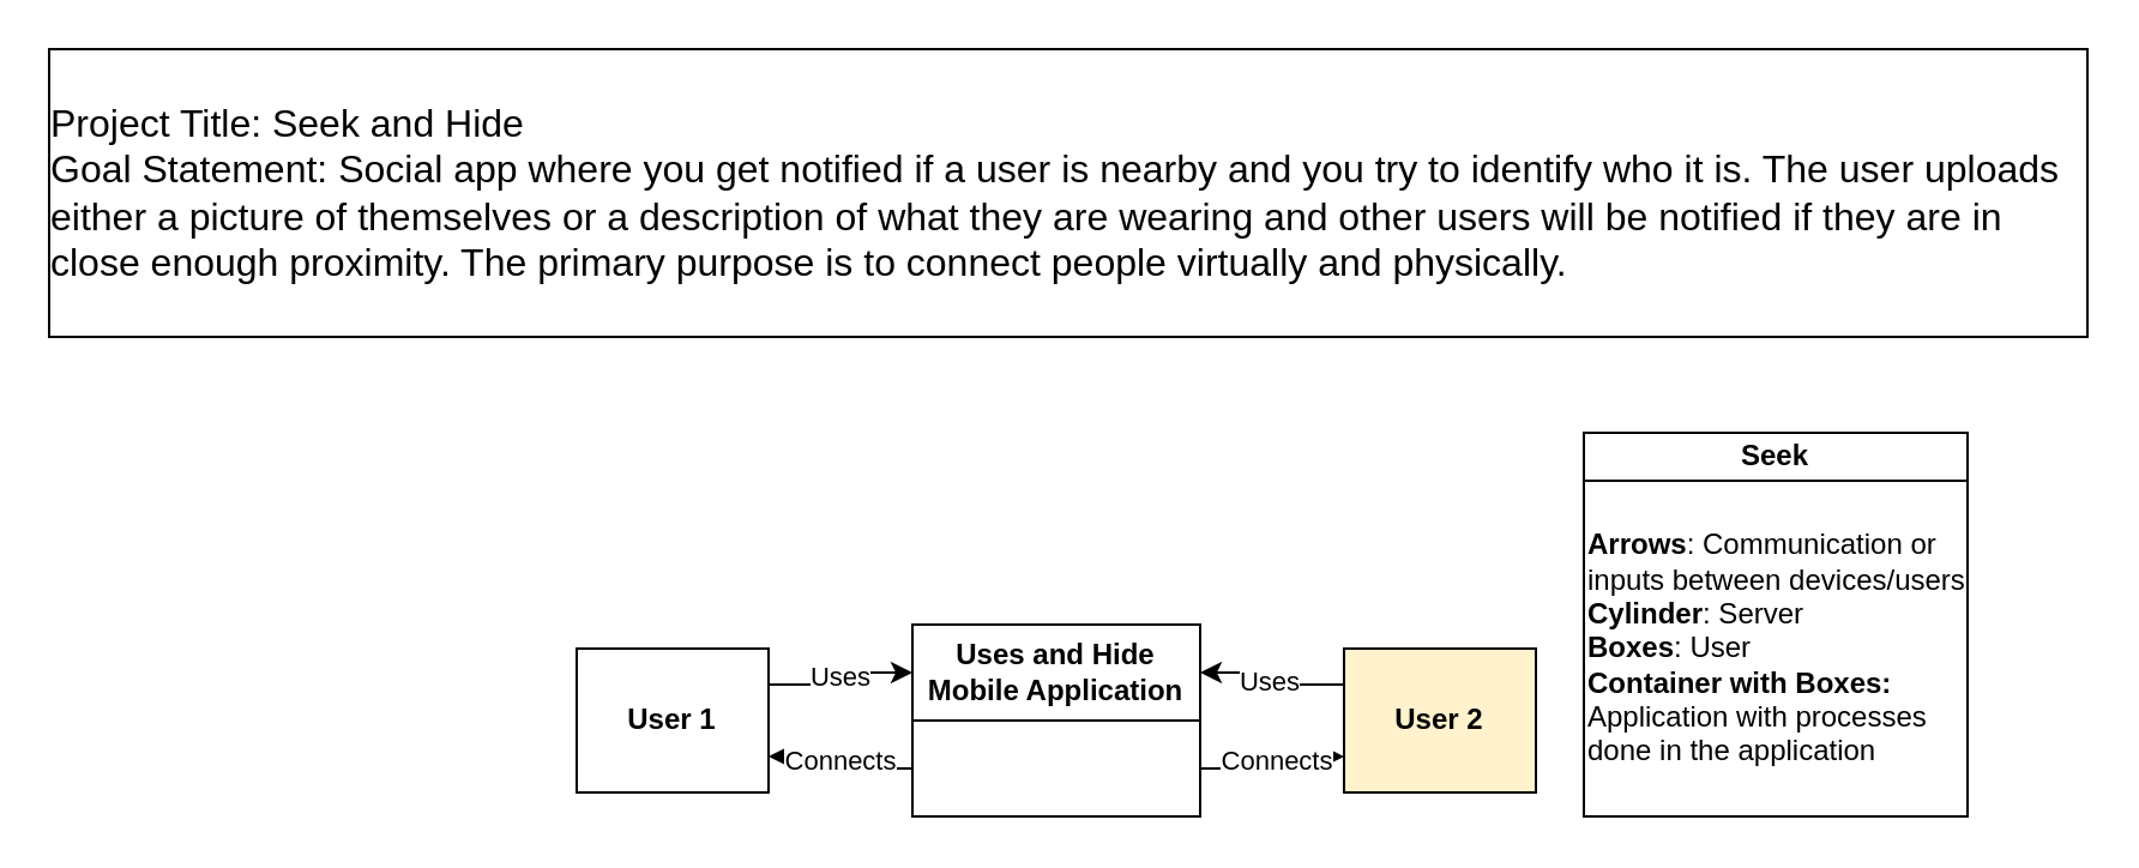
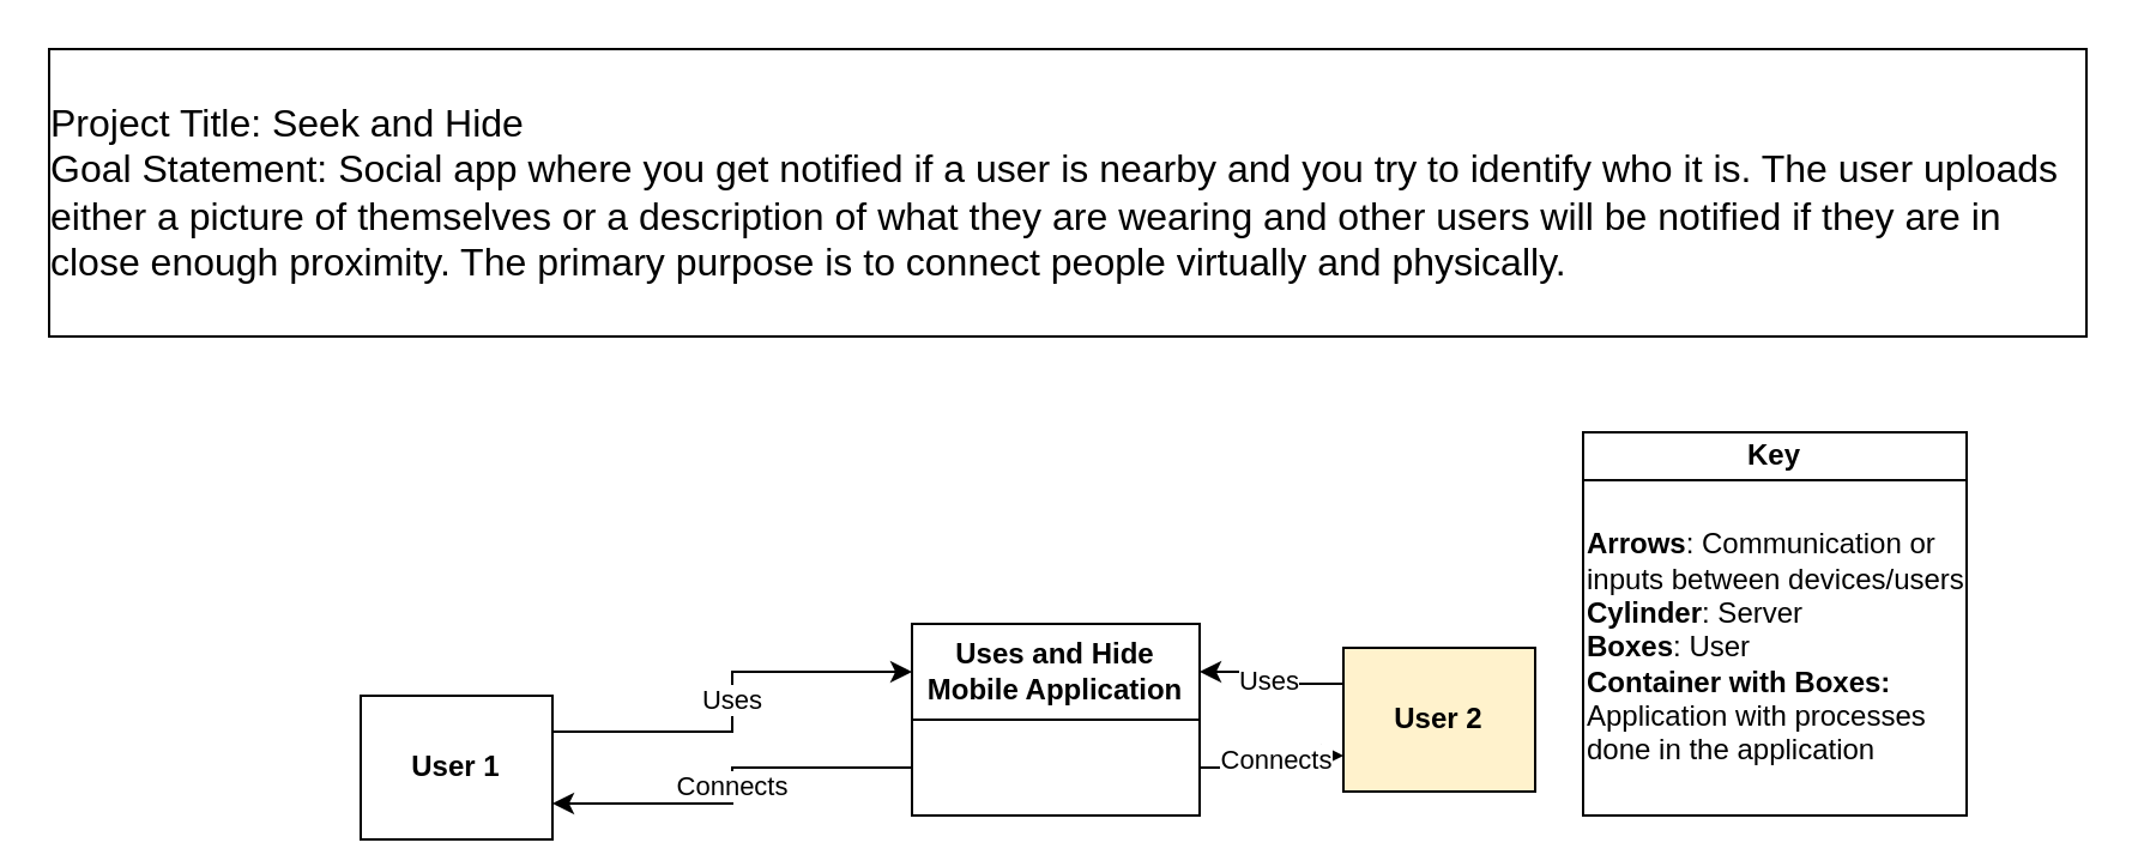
  <mxCell id="0" />
  <mxCell id="1" parent="0" />
  <mxCell id="2" value="Connects" style="edgeStyle=orthogonalEdgeStyle;rounded=0;orthogonalLoop=1;jettySize=auto;html=1;exitX=0;exitY=0.75;exitDx=0;exitDy=0;entryX=1;entryY=0.75;entryDx=0;entryDy=0;" parent="1" source="5" target="8" edge="1"><mxGeometry relative="1" as="geometry" /></mxCell>
  <mxCell id="3" style="edgeStyle=orthogonalEdgeStyle;rounded=0;orthogonalLoop=1;jettySize=auto;html=1;exitX=1;exitY=0.75;exitDx=0;exitDy=0;entryX=0;entryY=0.75;entryDx=0;entryDy=0;" parent="1" source="5" target="11" edge="1"><mxGeometry relative="1" as="geometry" /></mxCell>
  <mxCell id="4" value="Connects" style="edgeLabel;html=1;align=center;verticalAlign=middle;resizable=0;points=[];" parent="3" vertex="1" connectable="0"><mxGeometry x="0.033" y="-1" relative="1" as="geometry"><mxPoint as="offset" /></mxGeometry></mxCell>
  <mxCell id="5" value="Uses and Hide Mobile Application" style="swimlane;whiteSpace=wrap;html=1;startSize=40;fillColor=#FFFFFF;" parent="1" vertex="1"><mxGeometry x="380" y="260" width="120" height="80" as="geometry" /></mxCell>
  <mxCell id="6" value="&lt;p style=&quot;line-height:1.38;margin-top:0pt;margin-bottom:0pt;&quot; dir=&quot;ltr&quot;&gt;&lt;/p&gt;&lt;p style=&quot;line-height:1.38;margin-top:0pt;margin-bottom:0pt;&quot; dir=&quot;ltr&quot;&gt;&lt;/p&gt;&lt;div&gt;&lt;/div&gt;&lt;span style=&quot;font-size: 12pt; font-family: Arial, sans-serif; background-color: transparent; font-variant-numeric: normal; font-variant-east-asian: normal; font-variant-alternates: normal; vertical-align: baseline;&quot;&gt;&lt;div style=&quot;text-align: left;&quot;&gt;&lt;span style=&quot;background-color: transparent; font-size: 12pt;&quot;&gt;Project Title: Seek and Hide&lt;/span&gt;&lt;/div&gt;&lt;div style=&quot;text-align: left;&quot;&gt;&lt;span style=&quot;background-color: transparent; font-size: 12pt;&quot;&gt;Goal Statement: Social app where you get notified if a user is nearby and you try to identify who it is. The user uploads either a picture of themselves or a description of what they are wearing and other users will be notified if they are in close enough proximity. The primary purpose is to connect people virtually and physically.&lt;/span&gt;&lt;/div&gt;&lt;/span&gt;&lt;span id=&quot;docs-internal-guid-9b8488f0-7fff-7d0e-f9cc-1bc883892b03&quot;&gt;&lt;div style=&quot;text-align: left;&quot;&gt;&lt;/div&gt;&lt;/span&gt;" style="rounded=0;whiteSpace=wrap;html=1;" parent="1" vertex="1"><mxGeometry width="850" height="120" as="geometry" x="20" y="20" /></mxCell>
  <mxCell id="7" value="Uses" style="edgeStyle=orthogonalEdgeStyle;rounded=0;orthogonalLoop=1;jettySize=auto;html=1;exitX=1;exitY=0.25;exitDx=0;exitDy=0;entryX=0;entryY=0.25;entryDx=0;entryDy=0;" parent="1" source="8" target="5" edge="1"><mxGeometry relative="1" as="geometry" /></mxCell>
- <mxCell id="8" value="&lt;b&gt;User 1&lt;/b&gt;" style="rounded=0;whiteSpace=wrap;html=1;" parent="1" vertex="1"><mxGeometry x="240" y="270" width="80" height="60" as="geometry" /></mxCell>
+ <mxCell id="8" value="&lt;b&gt;User 1&lt;/b&gt;" style="rounded=0;whiteSpace=wrap;html=1;" parent="1" vertex="1"><mxGeometry x="150" y="290" width="80" height="60" as="geometry" /></mxCell>
  <mxCell id="9" style="edgeStyle=orthogonalEdgeStyle;rounded=0;orthogonalLoop=1;jettySize=auto;html=1;exitX=0;exitY=0.25;exitDx=0;exitDy=0;entryX=1;entryY=0.25;entryDx=0;entryDy=0;" parent="1" source="11" target="5" edge="1"><mxGeometry relative="1" as="geometry" /></mxCell>
  <mxCell id="10" value="Uses" style="edgeLabel;html=1;align=center;verticalAlign=middle;resizable=0;points=[];" parent="9" vertex="1" connectable="0"><mxGeometry x="-0.005" y="2" relative="1" as="geometry"><mxPoint as="offset" /></mxGeometry></mxCell>
  <mxCell id="11" value="&lt;b&gt;User 2&lt;/b&gt;" style="rounded=0;whiteSpace=wrap;html=1;fillColor=#fff2cc;" parent="1" vertex="1"><mxGeometry x="560" y="270" width="80" height="60" as="geometry" /></mxCell>
- <mxCell id="12" value="Seek" style="swimlane;whiteSpace=wrap;html=1;startSize=20;" vertex="1" parent="1"><mxGeometry x="660" y="180" width="160" height="160" as="geometry" /></mxCell>
+ <mxCell id="12" value="Key" style="swimlane;whiteSpace=wrap;html=1;startSize=20;" vertex="1" parent="1"><mxGeometry x="660" y="180" width="160" height="160" as="geometry" /></mxCell>
  <mxCell id="13" value="&lt;b&gt;Arrows&lt;/b&gt;: Communication or inputs between devices/users&lt;br&gt;&lt;b&gt;Cylinder&lt;/b&gt;: Server&lt;br&gt;&lt;b&gt;Boxes&lt;/b&gt;: User&lt;br&gt;&lt;b&gt;Container with Boxes:&lt;/b&gt; Application with processes done in the application" style="whiteSpace=wrap;html=1;align=left;" vertex="1" parent="12"><mxGeometry y="20" width="160" height="140" as="geometry" /></mxCell>
